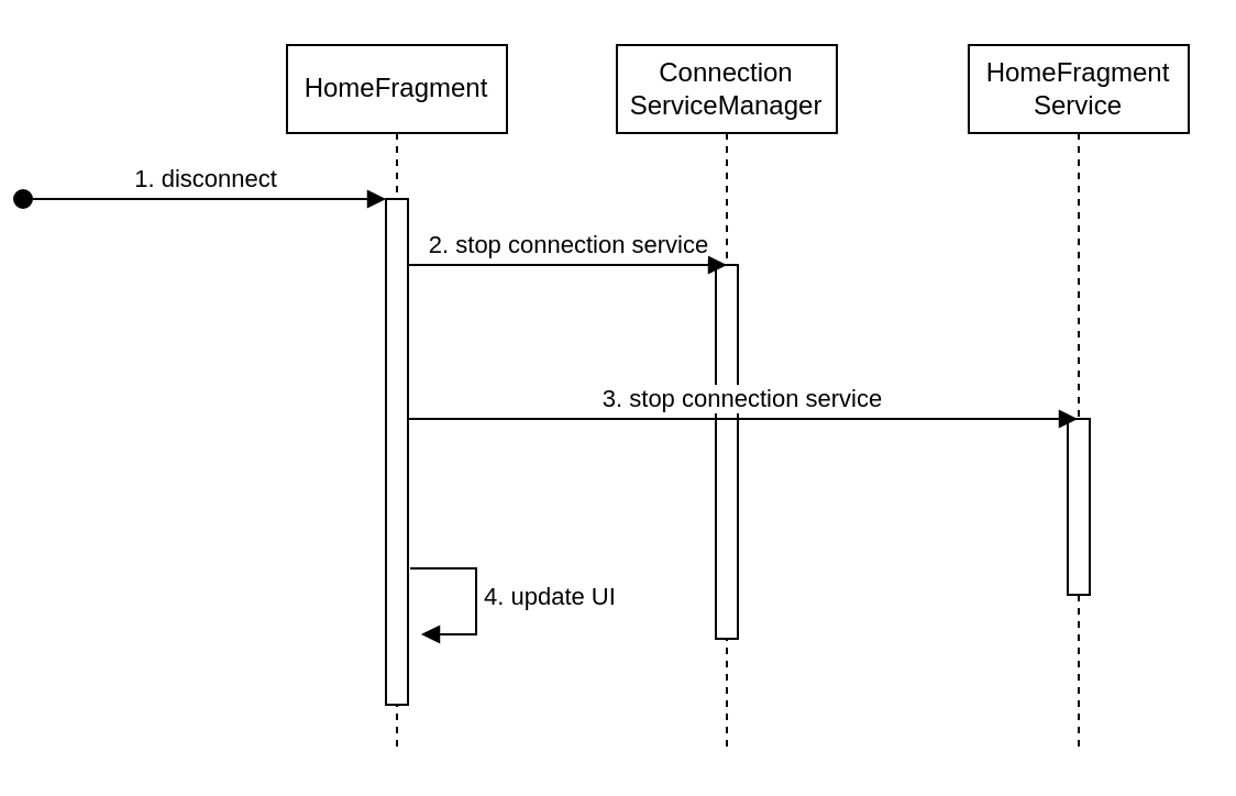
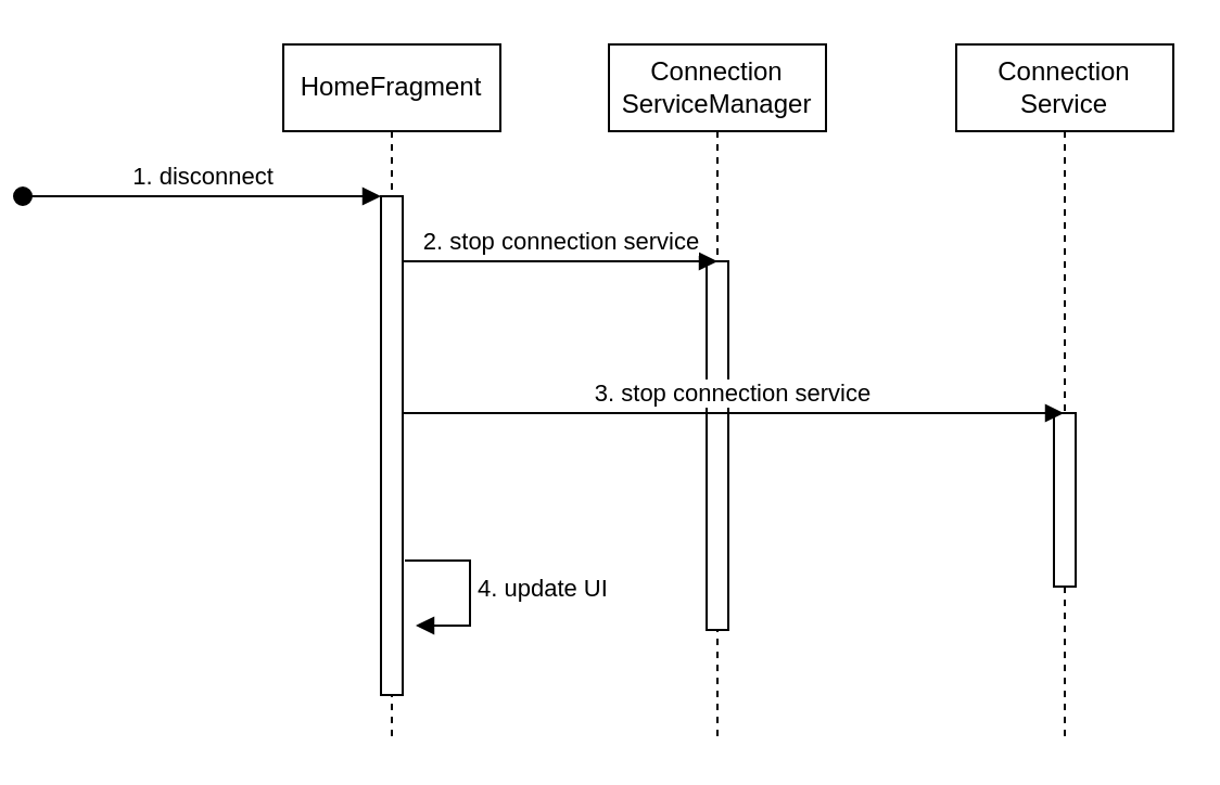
  <mxCell id="0" />
  <mxCell id="1" parent="0" />
  <mxCell id="2" value="HomeFragment" style="shape=umlLifeline;perimeter=lifelinePerimeter;whiteSpace=wrap;html=1;container=0;dropTarget=0;collapsible=0;recursiveResize=0;outlineConnect=0;portConstraint=eastwest;newEdgeStyle={&quot;edgeStyle&quot;:&quot;elbowEdgeStyle&quot;,&quot;elbow&quot;:&quot;vertical&quot;,&quot;curved&quot;:0,&quot;rounded&quot;:0};" vertex="1" parent="1"><mxGeometry x="20" y="20" width="100" height="320" as="geometry" /></mxCell>
  <mxCell id="3" value="" style="html=1;points=[];perimeter=orthogonalPerimeter;outlineConnect=0;targetShapes=umlLifeline;portConstraint=eastwest;newEdgeStyle={&quot;edgeStyle&quot;:&quot;elbowEdgeStyle&quot;,&quot;elbow&quot;:&quot;vertical&quot;,&quot;curved&quot;:0,&quot;rounded&quot;:0};" vertex="1" parent="2"><mxGeometry x="45" y="70" width="10" height="230" as="geometry" /></mxCell>
  <mxCell id="4" value="1. disconnect" style="html=1;verticalAlign=bottom;startArrow=oval;endArrow=block;startSize=8;edgeStyle=elbowEdgeStyle;elbow=vertical;curved=0;rounded=0;" edge="1" parent="2" target="3"><mxGeometry relative="1" as="geometry"><mxPoint x="-120" y="70" as="sourcePoint" /></mxGeometry></mxCell>
  <mxCell id="5" value="4. update UI" style="html=1;align=left;spacingLeft=2;endArrow=block;rounded=0;edgeStyle=orthogonalEdgeStyle;curved=0;rounded=0;" edge="1" parent="2"><mxGeometry relative="1" as="geometry"><mxPoint x="56" y="238" as="sourcePoint" /><Array as="points"><mxPoint x="86" y="268" /></Array><mxPoint x="61" y="268" as="targetPoint" /></mxGeometry></mxCell>
- <mxCell id="6" value="HomeFragment&lt;br&gt;Service" style="shape=umlLifeline;perimeter=lifelinePerimeter;whiteSpace=wrap;html=1;container=0;dropTarget=0;collapsible=0;recursiveResize=0;outlineConnect=0;portConstraint=eastwest;newEdgeStyle={&quot;edgeStyle&quot;:&quot;elbowEdgeStyle&quot;,&quot;elbow&quot;:&quot;vertical&quot;,&quot;curved&quot;:0,&quot;rounded&quot;:0};" vertex="1" parent="1"><mxGeometry x="330" y="20" width="100" height="320" as="geometry" /></mxCell>
+ <mxCell id="6" value="Connection&lt;br&gt;Service" style="shape=umlLifeline;perimeter=lifelinePerimeter;whiteSpace=wrap;html=1;container=0;dropTarget=0;collapsible=0;recursiveResize=0;outlineConnect=0;portConstraint=eastwest;newEdgeStyle={&quot;edgeStyle&quot;:&quot;elbowEdgeStyle&quot;,&quot;elbow&quot;:&quot;vertical&quot;,&quot;curved&quot;:0,&quot;rounded&quot;:0};" vertex="1" parent="1"><mxGeometry x="330" y="20" width="100" height="320" as="geometry" /></mxCell>
  <mxCell id="7" value="" style="html=1;points=[];perimeter=orthogonalPerimeter;outlineConnect=0;targetShapes=umlLifeline;portConstraint=eastwest;newEdgeStyle={&quot;edgeStyle&quot;:&quot;elbowEdgeStyle&quot;,&quot;elbow&quot;:&quot;vertical&quot;,&quot;curved&quot;:0,&quot;rounded&quot;:0};" vertex="1" parent="6"><mxGeometry x="45" y="170" width="10" height="80" as="geometry" /></mxCell>
  <mxCell id="8" value="Connection&lt;br&gt;ServiceManager" style="shape=umlLifeline;perimeter=lifelinePerimeter;whiteSpace=wrap;html=1;container=0;dropTarget=0;collapsible=0;recursiveResize=0;outlineConnect=0;portConstraint=eastwest;newEdgeStyle={&quot;edgeStyle&quot;:&quot;elbowEdgeStyle&quot;,&quot;elbow&quot;:&quot;vertical&quot;,&quot;curved&quot;:0,&quot;rounded&quot;:0};" vertex="1" parent="1"><mxGeometry x="170" y="20" width="100" height="320" as="geometry" /></mxCell>
  <mxCell id="9" value="" style="html=1;points=[];perimeter=orthogonalPerimeter;outlineConnect=0;targetShapes=umlLifeline;portConstraint=eastwest;newEdgeStyle={&quot;edgeStyle&quot;:&quot;elbowEdgeStyle&quot;,&quot;elbow&quot;:&quot;vertical&quot;,&quot;curved&quot;:0,&quot;rounded&quot;:0};" vertex="1" parent="8"><mxGeometry x="45" y="100" width="10" height="170" as="geometry" /></mxCell>
  <mxCell id="10" value="2. stop connection service" style="html=1;verticalAlign=bottom;endArrow=block;edgeStyle=elbowEdgeStyle;elbow=vertical;curved=0;rounded=0;" edge="1" parent="1"><mxGeometry relative="1" as="geometry"><mxPoint x="75" y="120" as="sourcePoint" /><Array as="points"><mxPoint x="150" y="120" /></Array><mxPoint as="offset" /><mxPoint x="220" y="120" as="targetPoint" /></mxGeometry></mxCell>
  <mxCell id="11" value="3. stop connection service" style="html=1;verticalAlign=bottom;endArrow=block;edgeStyle=elbowEdgeStyle;elbow=vertical;curved=0;rounded=0;" edge="1" parent="1"><mxGeometry relative="1" as="geometry"><mxPoint x="75" y="190" as="sourcePoint" /><Array as="points"><mxPoint x="145" y="190" /></Array><mxPoint as="offset" /><mxPoint x="379.5" y="190" as="targetPoint" /></mxGeometry></mxCell>
